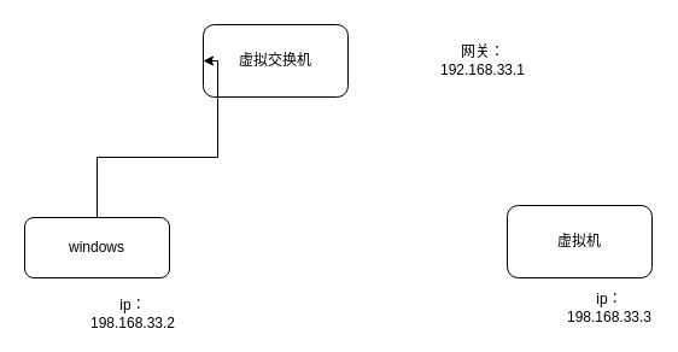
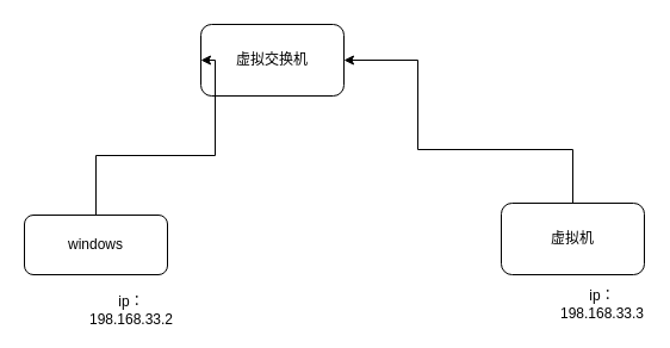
  <mxCell id="0" />
  <mxCell id="1" parent="0" />
  <mxCell id="2" value="虚拟交换机" style="rounded=1;whiteSpace=wrap;html=1;" parent="1" vertex="1"><mxGeometry x="168" y="20" width="120" height="60" as="geometry" /></mxCell>
  <mxCell id="3" style="edgeStyle=orthogonalEdgeStyle;rounded=0;orthogonalLoop=1;jettySize=auto;html=1;exitX=0.5;exitY=0;exitDx=0;exitDy=0;entryX=0;entryY=0.5;entryDx=0;entryDy=0;" parent="1" source="4" target="2" edge="1"><mxGeometry relative="1" as="geometry"><Array as="points"><mxPoint x="80" y="130" /><mxPoint x="180" y="130" /><mxPoint x="180" y="50" /></Array></mxGeometry></mxCell>
  <mxCell id="4" value="windows" style="rounded=1;whiteSpace=wrap;html=1;" parent="1" vertex="1"><mxGeometry x="20" y="180" width="120" height="50" as="geometry" /></mxCell>
+ <mxCell id="5" style="edgeStyle=orthogonalEdgeStyle;rounded=0;orthogonalLoop=1;jettySize=auto;html=1;exitX=0.5;exitY=0;exitDx=0;exitDy=0;entryX=1;entryY=0.5;entryDx=0;entryDy=0;" parent="1" source="6" target="2" edge="1"><mxGeometry relative="1" as="geometry"><mxPoint x="270" y="80" as="targetPoint" /><Array as="points"><mxPoint x="480" y="125" /><mxPoint x="350" y="125" /><mxPoint x="350" y="50" /></Array></mxGeometry></mxCell>
  <mxCell id="6" value="虚拟机" style="rounded=1;whiteSpace=wrap;html=1;" parent="1" vertex="1"><mxGeometry x="420" y="170" width="120" height="60" as="geometry" /></mxCell>
- <mxCell id="7" value="网关：192.168.33.1" style="text;html=1;strokeColor=none;fillColor=none;align=center;verticalAlign=middle;whiteSpace=wrap;rounded=0;" parent="1" vertex="1"><mxGeometry x="380" y="40" width="40" height="20" as="geometry" /></mxCell>
  <mxCell id="8" value="ip：198.168.33.2" style="text;html=1;strokeColor=none;fillColor=none;align=center;verticalAlign=middle;whiteSpace=wrap;rounded=0;" parent="1" vertex="1"><mxGeometry x="90" y="250" width="40" height="20" as="geometry" /></mxCell>
  <mxCell id="9" value="ip：198.168.33.3" style="text;html=1;strokeColor=none;fillColor=none;align=center;verticalAlign=middle;whiteSpace=wrap;rounded=0;" parent="1" vertex="1"><mxGeometry x="485" y="245" width="40" height="20" as="geometry" /></mxCell>
